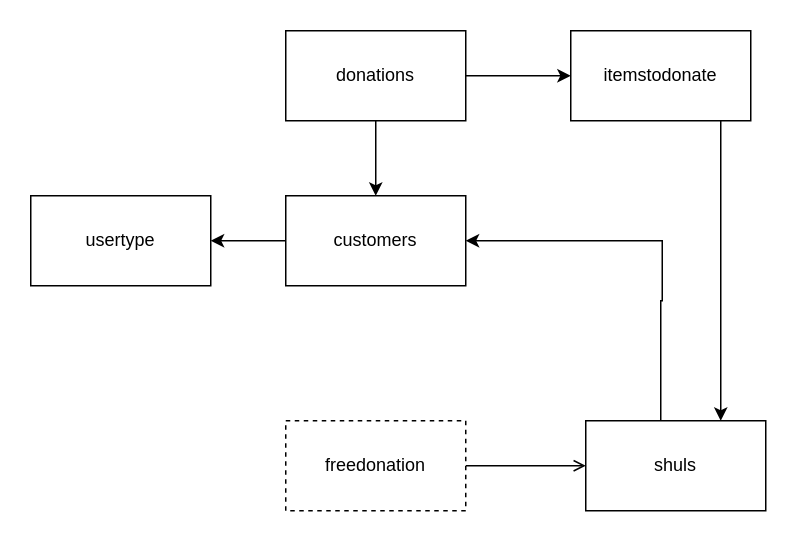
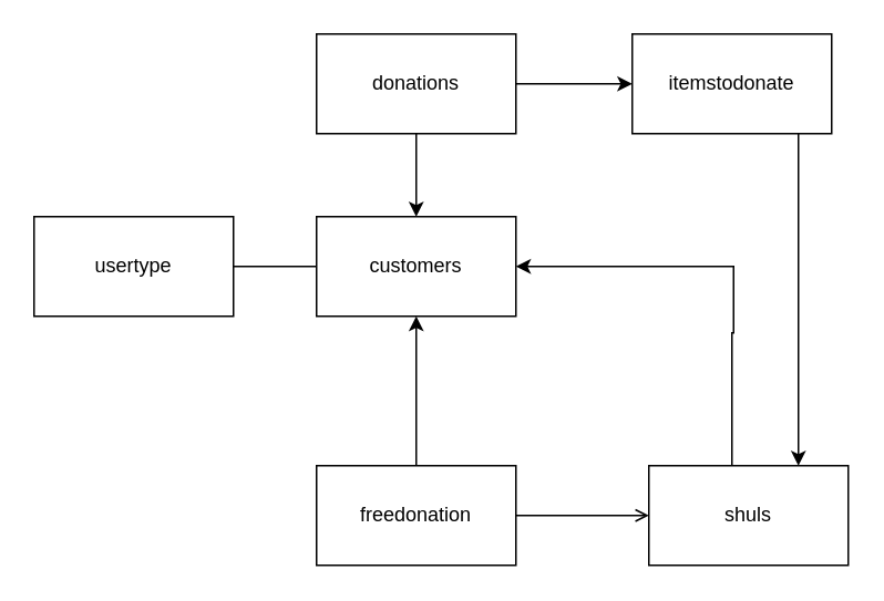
  <mxCell id="0" />
  <mxCell id="1" parent="0" />
  <mxCell id="2" value="" style="edgeStyle=orthogonalEdgeStyle;rounded=0;orthogonalLoop=1;jettySize=auto;html=1;" edge="1" parent="1" source="4" target="14"><mxGeometry relative="1" as="geometry" /></mxCell>
  <mxCell id="3" style="edgeStyle=orthogonalEdgeStyle;rounded=0;orthogonalLoop=1;jettySize=auto;html=1;entryX=0.5;entryY=0;entryDx=0;entryDy=0;" edge="1" parent="1" source="4" target="10"><mxGeometry relative="1" as="geometry" /></mxCell>
  <mxCell id="4" value="donations" style="rounded=0;whiteSpace=wrap;html=1;" vertex="1" parent="1"><mxGeometry x="190" y="20" width="120" height="60" as="geometry" /></mxCell>
+ <mxCell id="5" style="edgeStyle=orthogonalEdgeStyle;rounded=0;orthogonalLoop=1;jettySize=auto;html=1;entryX=0.5;entryY=1;entryDx=0;entryDy=0;" edge="1" parent="1" source="7" target="10"><mxGeometry relative="1" as="geometry" /></mxCell>
  <mxCell id="6" style="edgeStyle=orthogonalEdgeStyle;rounded=0;orthogonalLoop=1;jettySize=auto;html=1;entryX=0;entryY=0.5;entryDx=0;entryDy=0;endArrow=open;" edge="1" parent="1" source="7" target="12"><mxGeometry relative="1" as="geometry" /></mxCell>
- <mxCell id="7" value="freedonation" style="rounded=0;whiteSpace=wrap;html=1;dashed=1;" vertex="1" parent="1"><mxGeometry x="190" y="280" width="120" height="60" as="geometry" /></mxCell>
+ <mxCell id="7" value="freedonation" style="rounded=0;whiteSpace=wrap;html=1;" vertex="1" parent="1"><mxGeometry x="190" y="280" width="120" height="60" as="geometry" /></mxCell>
  <mxCell id="8" value="usertype" style="rounded=0;whiteSpace=wrap;html=1;" vertex="1" parent="1"><mxGeometry y="130" width="120" height="60" as="geometry" x="20" /></mxCell>
- <mxCell id="9" style="edgeStyle=orthogonalEdgeStyle;rounded=0;orthogonalLoop=1;jettySize=auto;html=1;entryX=1;entryY=0.5;entryDx=0;entryDy=0;" edge="1" parent="1" source="10" target="8"><mxGeometry relative="1" as="geometry" /></mxCell>
+ <mxCell id="9" style="edgeStyle=orthogonalEdgeStyle;rounded=0;orthogonalLoop=1;jettySize=auto;html=1;entryX=1;entryY=0.5;entryDx=0;entryDy=0;endArrow=none;" edge="1" parent="1" source="10" target="8"><mxGeometry relative="1" as="geometry" /></mxCell>
  <mxCell id="10" value="customers" style="rounded=0;whiteSpace=wrap;html=1;" vertex="1" parent="1"><mxGeometry x="190" y="130" width="120" height="60" as="geometry" /></mxCell>
  <mxCell id="11" style="edgeStyle=orthogonalEdgeStyle;rounded=0;orthogonalLoop=1;jettySize=auto;html=1;" edge="1" parent="1" source="12" target="10"><mxGeometry relative="1" as="geometry"><mxPoint x="440" y="130" as="targetPoint" /><Array as="points"><mxPoint x="440" y="200" /><mxPoint x="441" y="200" /><mxPoint x="441" y="160" /></Array></mxGeometry></mxCell>
  <mxCell id="12" value="shuls" style="rounded=0;whiteSpace=wrap;html=1;" vertex="1" parent="1"><mxGeometry x="390" y="280" width="120" height="60" as="geometry" /></mxCell>
  <mxCell id="13" style="edgeStyle=orthogonalEdgeStyle;rounded=0;orthogonalLoop=1;jettySize=auto;html=1;entryX=0.75;entryY=0;entryDx=0;entryDy=0;" edge="1" parent="1" source="14" target="12"><mxGeometry relative="1" as="geometry"><Array as="points"><mxPoint x="480" y="120" /><mxPoint x="480" y="120" /></Array></mxGeometry></mxCell>
  <mxCell id="14" value="itemstodonate" style="rounded=0;whiteSpace=wrap;html=1;" vertex="1" parent="1"><mxGeometry x="380" y="20" width="120" height="60" as="geometry" /></mxCell>
